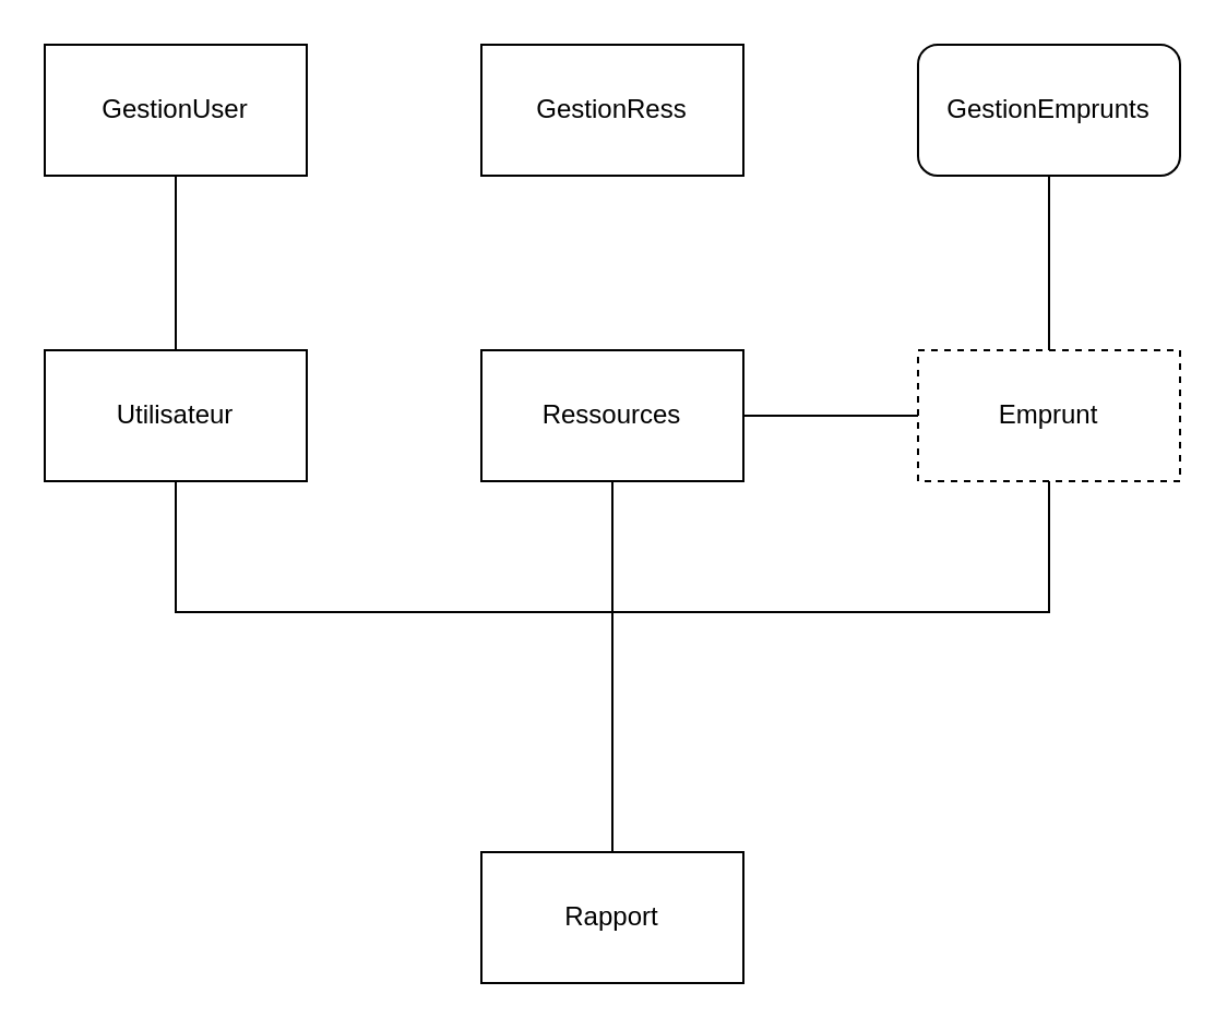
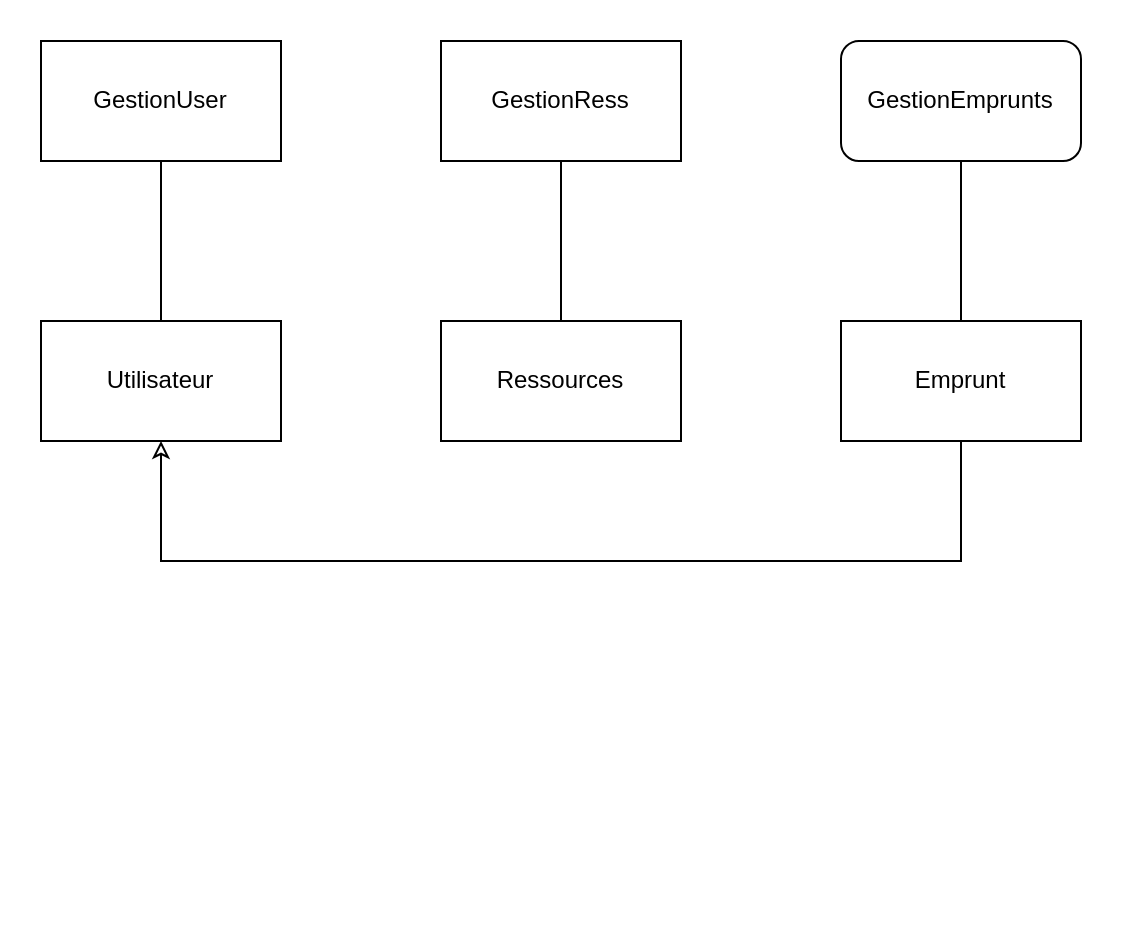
  <mxCell id="0" />
  <mxCell id="1" parent="0" />
  <mxCell id="2" style="edgeStyle=orthogonalEdgeStyle;rounded=0;orthogonalLoop=1;jettySize=auto;html=1;strokeColor=default;startArrow=none;startFill=0;endArrow=none;endFill=0;" edge="1" parent="1" source="3" target="8"><mxGeometry relative="1" as="geometry" /></mxCell>
  <mxCell id="3" value="GestionUser" style="rounded=0;whiteSpace=wrap;html=1;" vertex="1" parent="1"><mxGeometry x="20" y="20" width="120" height="60" as="geometry" /></mxCell>
+ <mxCell id="4" style="edgeStyle=orthogonalEdgeStyle;rounded=0;orthogonalLoop=1;jettySize=auto;html=1;entryX=0.5;entryY=0;entryDx=0;entryDy=0;endArrow=none;endFill=0;" edge="1" parent="1" source="5" target="11"><mxGeometry relative="1" as="geometry" /></mxCell>
  <mxCell id="5" value="GestionRess" style="rounded=0;whiteSpace=wrap;html=1;" vertex="1" parent="1"><mxGeometry x="220" y="20" width="120" height="60" as="geometry" /></mxCell>
  <mxCell id="6" style="edgeStyle=orthogonalEdgeStyle;rounded=0;orthogonalLoop=1;jettySize=auto;html=1;entryX=0.5;entryY=0;entryDx=0;entryDy=0;endArrow=none;endFill=0;" edge="1" parent="1" source="7" target="13"><mxGeometry relative="1" as="geometry" /></mxCell>
  <mxCell id="7" value="GestionEmprunts" style="whiteSpace=wrap;html=1;rounded=1;" vertex="1" parent="1"><mxGeometry x="420" y="20" width="120" height="60" as="geometry" /></mxCell>
  <mxCell id="8" value="Utilisateur" style="rounded=0;whiteSpace=wrap;html=1;" vertex="1" parent="1"><mxGeometry x="20" y="160" width="120" height="60" as="geometry" /></mxCell>
- <mxCell id="9" style="edgeStyle=orthogonalEdgeStyle;rounded=0;orthogonalLoop=1;jettySize=auto;html=1;entryX=0;entryY=0.5;entryDx=0;entryDy=0;endArrow=none;endFill=0;" edge="1" parent="1" source="11" target="13"><mxGeometry relative="1" as="geometry" /></mxCell>
- <mxCell id="10" style="edgeStyle=orthogonalEdgeStyle;rounded=0;orthogonalLoop=1;jettySize=auto;html=1;entryX=0.5;entryY=0;entryDx=0;entryDy=0;endArrow=none;endFill=0;" edge="1" parent="1" source="11" target="14"><mxGeometry relative="1" as="geometry" /></mxCell>
  <mxCell id="11" value="Ressources" style="rounded=0;whiteSpace=wrap;html=1;" vertex="1" parent="1"><mxGeometry x="220" y="160" width="120" height="60" as="geometry" /></mxCell>
- <mxCell id="12" style="edgeStyle=orthogonalEdgeStyle;rounded=0;orthogonalLoop=1;jettySize=auto;html=1;entryX=0.5;entryY=1;entryDx=0;entryDy=0;endArrow=none;endFill=0;" edge="1" parent="1" source="13" target="8"><mxGeometry relative="1" as="geometry"><Array as="points"><mxPoint x="480" y="280" /><mxPoint x="80" y="280" /></Array></mxGeometry></mxCell>
- <mxCell id="13" value="Emprunt" style="rounded=0;whiteSpace=wrap;html=1;dashed=1;" vertex="1" parent="1"><mxGeometry x="420" y="160" width="120" height="60" as="geometry" /></mxCell>
- <mxCell id="14" value="Rapport" style="rounded=0;whiteSpace=wrap;html=1;" vertex="1" parent="1"><mxGeometry x="220" y="390" width="120" height="60" as="geometry" /></mxCell>
+ <mxCell id="12" style="edgeStyle=orthogonalEdgeStyle;rounded=0;orthogonalLoop=1;jettySize=auto;html=1;entryX=0.5;entryY=1;entryDx=0;entryDy=0;endArrow=classic;endFill=0;" edge="1" parent="1" source="13" target="8"><mxGeometry relative="1" as="geometry"><Array as="points"><mxPoint x="480" y="280" /><mxPoint x="80" y="280" /></Array></mxGeometry></mxCell>
+ <mxCell id="13" value="Emprunt" style="rounded=0;whiteSpace=wrap;html=1;" vertex="1" parent="1"><mxGeometry x="420" y="160" width="120" height="60" as="geometry" /></mxCell>
